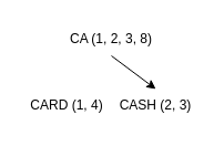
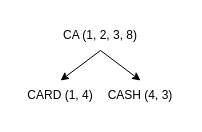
  <mxCell id="0" />
  <mxCell id="1" parent="0" />
  <mxCell id="2" value="CA (1, 2, 3, 8)" style="text;html=1;strokeColor=none;fillColor=none;align=center;verticalAlign=middle;whiteSpace=wrap;rounded=0;" vertex="1" parent="1"><mxGeometry x="60" y="20" width="80" height="30" as="geometry" /></mxCell>
  <mxCell id="3" value="CARD (1, 4)" style="text;html=1;strokeColor=none;fillColor=none;align=center;verticalAlign=middle;whiteSpace=wrap;rounded=0;" vertex="1" parent="1"><mxGeometry x="20" y="80" width="80" height="30" as="geometry" /></mxCell>
- <mxCell id="4" value="CASH (2, 3)" style="text;html=1;strokeColor=none;fillColor=none;align=center;verticalAlign=middle;whiteSpace=wrap;rounded=0;" vertex="1" parent="1"><mxGeometry x="100" y="80" width="80" height="30" as="geometry" /></mxCell>
+ <mxCell id="4" value="CASH (4, 3)" style="text;html=1;strokeColor=none;fillColor=none;align=center;verticalAlign=middle;whiteSpace=wrap;rounded=0;" vertex="1" parent="1"><mxGeometry x="100" y="80" width="80" height="30" as="geometry" /></mxCell>
+ <mxCell id="5" value="" style="endArrow=classic;html=1;rounded=0;exitX=0.5;exitY=1;exitDx=0;exitDy=0;entryX=0.5;entryY=0;entryDx=0;entryDy=0;" edge="1" parent="1" source="2" target="3"><mxGeometry width="50" height="50" relative="1" as="geometry"><mxPoint x="370" y="260" as="sourcePoint" /><mxPoint x="420" y="210" as="targetPoint" /></mxGeometry></mxCell>
  <mxCell id="6" value="" style="endArrow=classic;html=1;rounded=0;exitX=0.5;exitY=1;exitDx=0;exitDy=0;entryX=0.5;entryY=0;entryDx=0;entryDy=0;" edge="1" parent="1" source="2" target="4"><mxGeometry width="50" height="50" relative="1" as="geometry"><mxPoint x="340" y="270" as="sourcePoint" /><mxPoint x="390" y="220" as="targetPoint" /></mxGeometry></mxCell>
